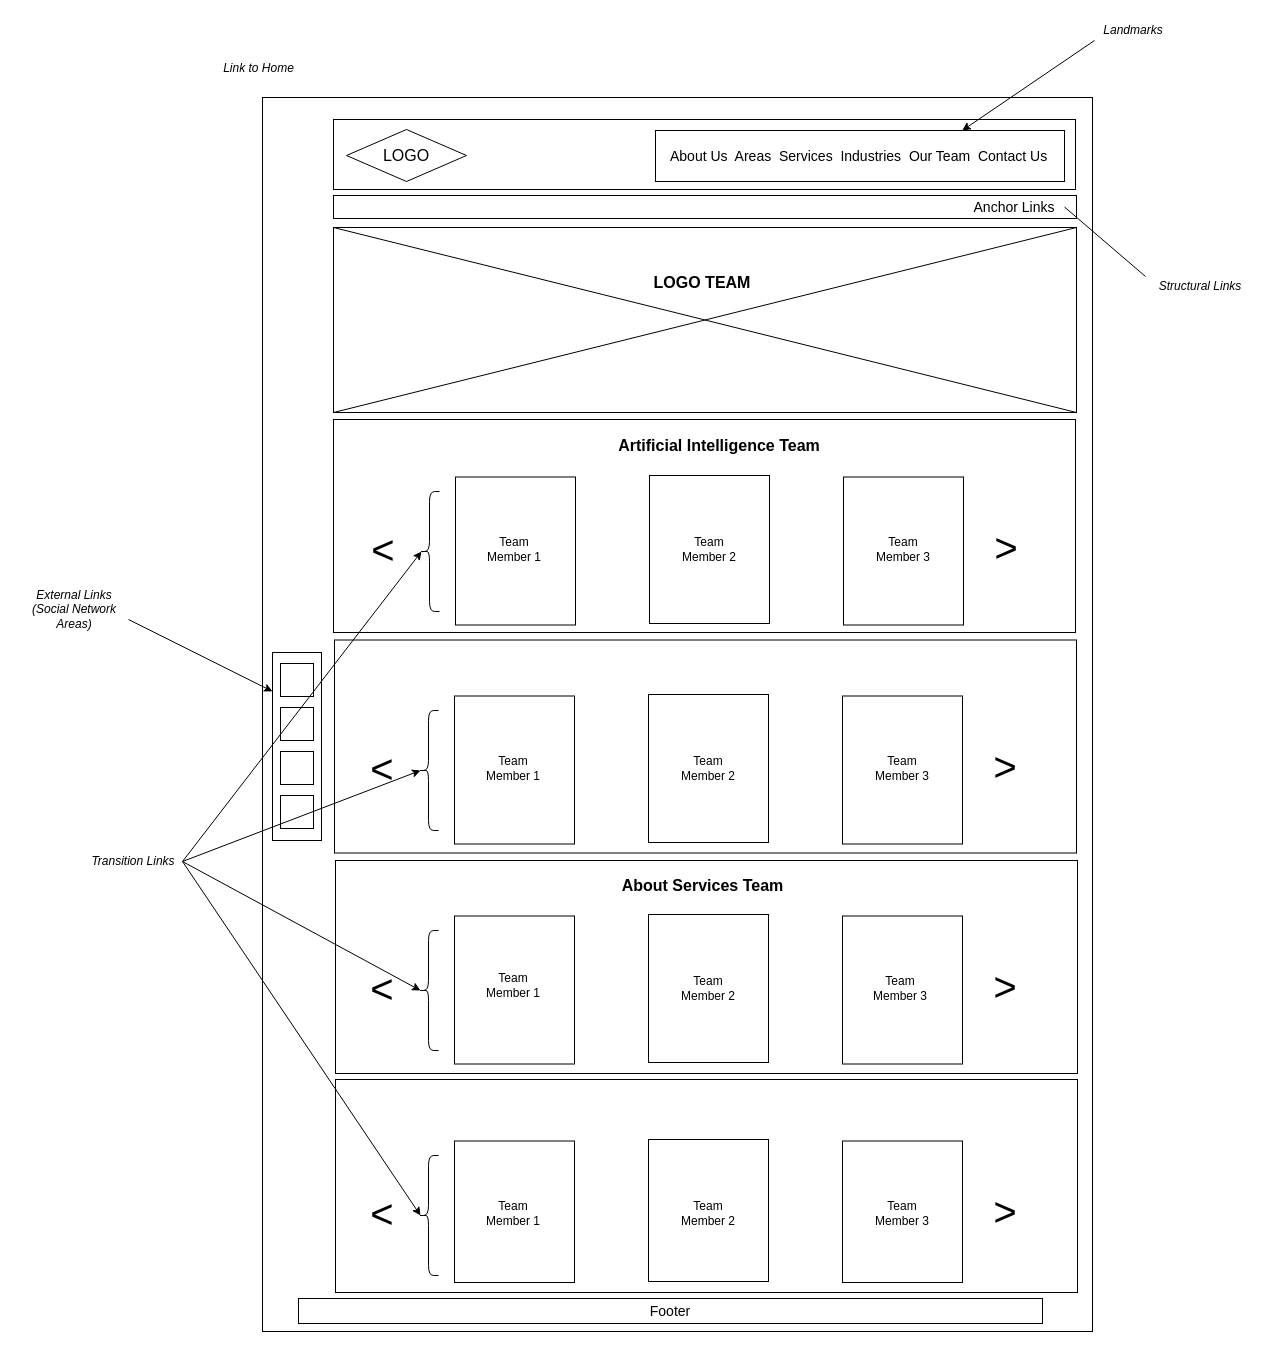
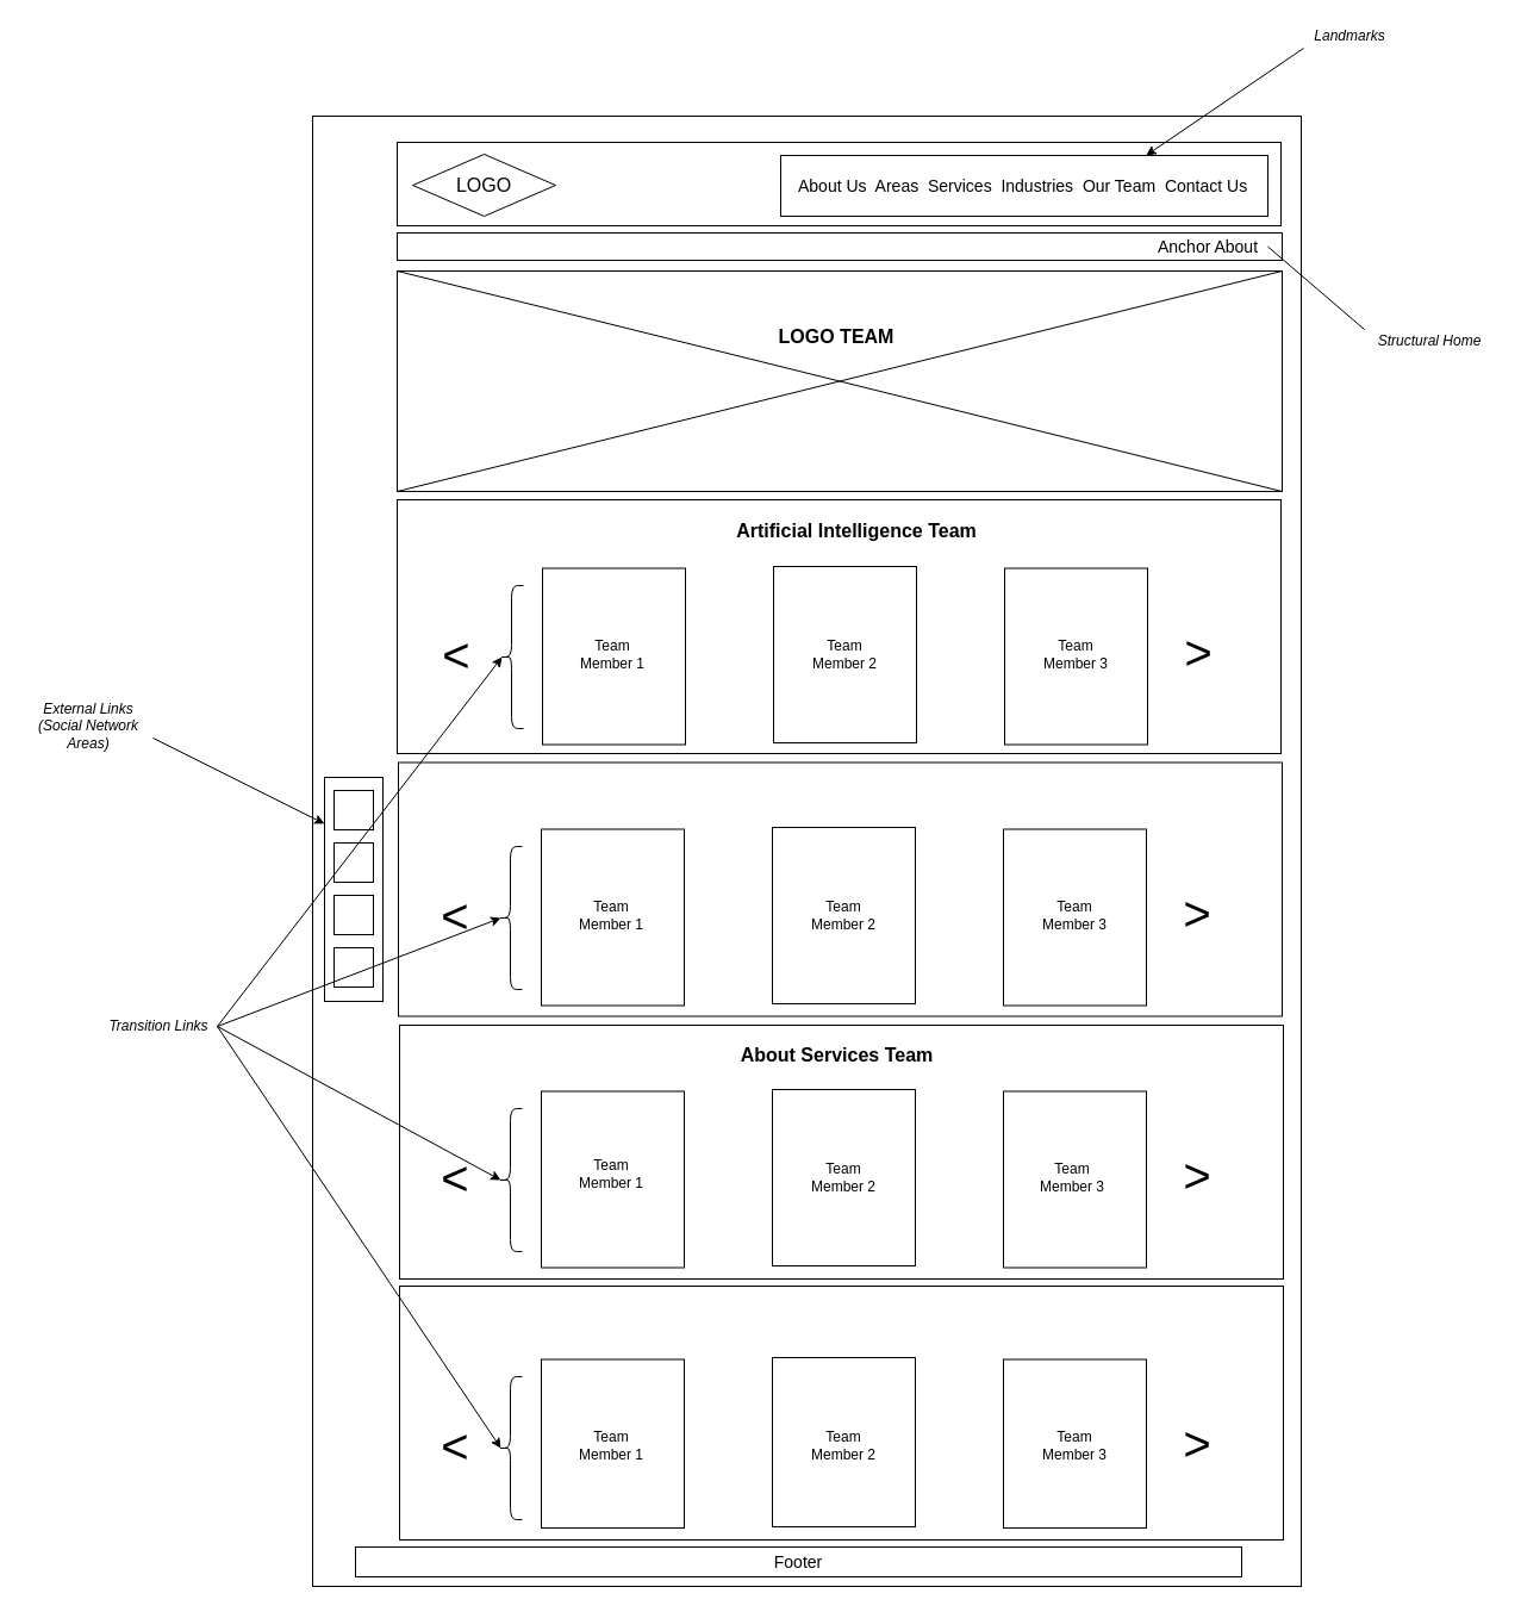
  <mxCell id="0" />
  <mxCell id="1" parent="0" />
  <mxCell id="2" value="" style="rounded=0;whiteSpace=wrap;html=1;fillColor=none;" parent="1" vertex="1"><mxGeometry x="262" y="97" width="830" height="1234" as="geometry" /></mxCell>
  <mxCell id="3" value="" style="rounded=0;whiteSpace=wrap;html=1;fillColor=none;" parent="1" vertex="1"><mxGeometry x="333" y="119" width="742" height="70" as="geometry" /></mxCell>
  <mxCell id="4" value="&lt;font style=&quot;font-size: 16px&quot;&gt;LOGO&lt;/font&gt;" style="rhombus;whiteSpace=wrap;html=1;fillColor=none;" parent="1" vertex="1"><mxGeometry x="346" y="129" width="120" height="52" as="geometry" /></mxCell>
  <mxCell id="5" value="" style="rounded=0;whiteSpace=wrap;html=1;strokeColor=#000000;fillColor=none;" parent="1" vertex="1"><mxGeometry x="655" y="130" width="409" height="51" as="geometry" /></mxCell>
  <mxCell id="6" value="&lt;i&gt;Landmarks&lt;/i&gt;" style="text;html=1;strokeColor=none;fillColor=none;align=center;verticalAlign=middle;whiteSpace=wrap;rounded=0;" parent="1" vertex="1"><mxGeometry x="1094" y="20" width="78" height="20" as="geometry" /></mxCell>
  <mxCell id="7" value="" style="endArrow=classic;html=1;entryX=0.75;entryY=0;entryDx=0;entryDy=0;exitX=0;exitY=1;exitDx=0;exitDy=0;" parent="1" source="6" target="5" edge="1"><mxGeometry width="50" height="50" relative="1" as="geometry"><mxPoint x="1127" y="104" as="sourcePoint" /><mxPoint x="1177" y="54" as="targetPoint" /></mxGeometry></mxCell>
- <mxCell id="8" value="&lt;i&gt;Link to Home&lt;/i&gt;" style="text;html=1;strokeColor=none;fillColor=none;align=center;verticalAlign=middle;whiteSpace=wrap;rounded=0;" parent="1" vertex="1"><mxGeometry x="217" y="58" width="83" height="20" as="geometry" /></mxCell>
  <mxCell id="9" value="" style="rounded=0;whiteSpace=wrap;html=1;fillColor=none;strokeColor=#000000;" parent="1" vertex="1"><mxGeometry x="333" y="195" width="743" height="23" as="geometry" /></mxCell>
  <mxCell id="10" value="" style="rounded=0;whiteSpace=wrap;html=1;fillColor=none;strokeColor=#000000;" parent="1" vertex="1"><mxGeometry x="333" y="227" width="743" height="185" as="geometry" /></mxCell>
  <mxCell id="11" value="" style="endArrow=none;html=1;entryX=0;entryY=0;entryDx=0;entryDy=0;exitX=1;exitY=1;exitDx=0;exitDy=0;" parent="1" source="10" target="10" edge="1"><mxGeometry width="50" height="50" relative="1" as="geometry"><mxPoint x="742" y="278" as="sourcePoint" /><mxPoint x="792" y="228" as="targetPoint" /></mxGeometry></mxCell>
  <mxCell id="12" value="" style="endArrow=none;html=1;entryX=1;entryY=0;entryDx=0;entryDy=0;exitX=0;exitY=1;exitDx=0;exitDy=0;" parent="1" source="10" target="10" edge="1"><mxGeometry width="50" height="50" relative="1" as="geometry"><mxPoint x="742" y="278" as="sourcePoint" /><mxPoint x="792" y="228" as="targetPoint" /></mxGeometry></mxCell>
  <mxCell id="13" value="&lt;b&gt;&lt;font style=&quot;font-size: 16px&quot;&gt;LOGO TEAM&lt;br&gt;&lt;/font&gt;&lt;/b&gt;" style="text;html=1;strokeColor=none;fillColor=none;align=center;verticalAlign=middle;whiteSpace=wrap;rounded=0;" parent="1" vertex="1"><mxGeometry x="640" y="272" width="124" height="20" as="geometry" /></mxCell>
  <mxCell id="14" value="" style="rounded=0;whiteSpace=wrap;html=1;fillColor=none;strokeColor=#000000;" parent="1" vertex="1"><mxGeometry x="333" y="419" width="742" height="213" as="geometry" /></mxCell>
  <mxCell id="15" value="" style="rounded=0;whiteSpace=wrap;html=1;fillColor=none;strokeColor=#000000;" parent="1" vertex="1"><mxGeometry x="455" y="476.5" width="120" height="148" as="geometry" /></mxCell>
  <mxCell id="16" value="" style="rounded=0;whiteSpace=wrap;html=1;fillColor=none;strokeColor=#000000;" parent="1" vertex="1"><mxGeometry x="649" y="475" width="120" height="148" as="geometry" /></mxCell>
  <mxCell id="17" value="" style="rounded=0;whiteSpace=wrap;html=1;fillColor=none;strokeColor=#000000;" parent="1" vertex="1"><mxGeometry x="843" y="476.5" width="120" height="148" as="geometry" /></mxCell>
  <mxCell id="18" value="&lt;font style=&quot;font-size: 40px&quot;&gt;&amp;lt;&lt;/font&gt;" style="text;html=1;strokeColor=none;fillColor=none;align=center;verticalAlign=middle;whiteSpace=wrap;rounded=0;" parent="1" vertex="1"><mxGeometry x="363" y="526.5" width="40" height="45" as="geometry" /></mxCell>
  <mxCell id="19" value="&lt;font style=&quot;font-size: 40px&quot;&gt;&amp;lt;&lt;/font&gt;" style="text;html=1;strokeColor=none;fillColor=none;align=center;verticalAlign=middle;whiteSpace=wrap;rounded=0;rotation=-180;" parent="1" vertex="1"><mxGeometry x="986" y="528" width="40" height="45" as="geometry" /></mxCell>
  <mxCell id="20" value="Team Member 1" style="text;html=1;strokeColor=none;fillColor=none;align=center;verticalAlign=middle;whiteSpace=wrap;rounded=0;" parent="1" vertex="1"><mxGeometry x="481" y="539" width="66" height="20" as="geometry" /></mxCell>
  <mxCell id="21" value="Team Member 2" style="text;html=1;strokeColor=none;fillColor=none;align=center;verticalAlign=middle;whiteSpace=wrap;rounded=0;" parent="1" vertex="1"><mxGeometry x="676" y="539" width="66" height="20" as="geometry" /></mxCell>
  <mxCell id="22" value="Team Member 3" style="text;html=1;strokeColor=none;fillColor=none;align=center;verticalAlign=middle;whiteSpace=wrap;rounded=0;" parent="1" vertex="1"><mxGeometry x="870" y="539" width="66" height="20" as="geometry" /></mxCell>
  <mxCell id="23" value="&lt;font style=&quot;font-size: 14px&quot;&gt;Footer&lt;/font&gt;" style="rounded=0;whiteSpace=wrap;html=1;strokeColor=#000000;fillColor=none;" parent="1" vertex="1"><mxGeometry x="298" y="1298" width="744" height="25" as="geometry" /></mxCell>
  <mxCell id="24" value="" style="rounded=0;whiteSpace=wrap;html=1;strokeColor=#000000;fillColor=none;" parent="1" vertex="1"><mxGeometry x="272" y="652" width="49" height="188" as="geometry" /></mxCell>
  <mxCell id="25" value="" style="whiteSpace=wrap;html=1;aspect=fixed;strokeColor=#000000;fillColor=none;" parent="1" vertex="1"><mxGeometry x="280" y="663" width="33" height="33" as="geometry" /></mxCell>
  <mxCell id="26" value="" style="whiteSpace=wrap;html=1;aspect=fixed;strokeColor=#000000;fillColor=none;" parent="1" vertex="1"><mxGeometry x="280" y="707" width="33" height="33" as="geometry" /></mxCell>
  <mxCell id="27" value="" style="whiteSpace=wrap;html=1;aspect=fixed;strokeColor=#000000;fillColor=none;" parent="1" vertex="1"><mxGeometry x="280" y="751" width="33" height="33" as="geometry" /></mxCell>
  <mxCell id="28" value="" style="whiteSpace=wrap;html=1;aspect=fixed;strokeColor=#000000;fillColor=none;" parent="1" vertex="1"><mxGeometry x="280" y="795" width="33" height="33" as="geometry" /></mxCell>
  <mxCell id="29" value="&lt;i&gt;External Links (Social Network Areas)&lt;/i&gt;" style="text;html=1;strokeColor=none;fillColor=none;align=center;verticalAlign=middle;whiteSpace=wrap;rounded=0;" parent="1" vertex="1"><mxGeometry x="20" y="599" width="108" height="20" as="geometry" /></mxCell>
  <mxCell id="30" value="" style="endArrow=classic;html=1;entryX=0;entryY=0.207;entryDx=0;entryDy=0;entryPerimeter=0;exitX=1;exitY=1;exitDx=0;exitDy=0;" parent="1" source="29" target="24" edge="1"><mxGeometry width="50" height="50" relative="1" as="geometry"><mxPoint x="137" y="774" as="sourcePoint" /><mxPoint x="187" y="724" as="targetPoint" /></mxGeometry></mxCell>
  <mxCell id="31" value="" style="shape=curlyBracket;whiteSpace=wrap;html=1;rounded=1;strokeColor=#000000;fillColor=none;" parent="1" vertex="1"><mxGeometry x="419" y="491" width="20" height="120" as="geometry" /></mxCell>
  <mxCell id="32" value="&lt;i&gt;Transition Links&lt;/i&gt;" style="text;html=1;strokeColor=none;fillColor=none;align=center;verticalAlign=middle;whiteSpace=wrap;rounded=0;" parent="1" vertex="1"><mxGeometry x="84" y="851" width="98" height="20" as="geometry" /></mxCell>
  <mxCell id="33" value="&lt;b&gt;&lt;font style=&quot;font-size: 16px&quot;&gt;Artificial Intelligence Team&lt;/font&gt;&lt;/b&gt;" style="text;html=1;strokeColor=none;fillColor=none;align=center;verticalAlign=middle;whiteSpace=wrap;rounded=0;" parent="1" vertex="1"><mxGeometry x="608" y="435" width="222" height="20" as="geometry" /></mxCell>
  <mxCell id="34" value="" style="rounded=0;whiteSpace=wrap;html=1;fillColor=none;strokeColor=#000000;" parent="1" vertex="1"><mxGeometry x="334" y="639.5" width="742" height="213" as="geometry" /></mxCell>
  <mxCell id="35" value="" style="rounded=0;whiteSpace=wrap;html=1;fillColor=none;strokeColor=#000000;" parent="1" vertex="1"><mxGeometry x="454" y="695.5" width="120" height="148" as="geometry" /></mxCell>
  <mxCell id="36" value="" style="rounded=0;whiteSpace=wrap;html=1;fillColor=none;strokeColor=#000000;" parent="1" vertex="1"><mxGeometry x="648" y="694" width="120" height="148" as="geometry" /></mxCell>
  <mxCell id="37" value="" style="rounded=0;whiteSpace=wrap;html=1;fillColor=none;strokeColor=#000000;" parent="1" vertex="1"><mxGeometry x="842" y="695.5" width="120" height="148" as="geometry" /></mxCell>
  <mxCell id="38" value="&lt;font style=&quot;font-size: 40px&quot;&gt;&amp;lt;&lt;/font&gt;" style="text;html=1;strokeColor=none;fillColor=none;align=center;verticalAlign=middle;whiteSpace=wrap;rounded=0;" parent="1" vertex="1"><mxGeometry x="362" y="745.5" width="40" height="45" as="geometry" /></mxCell>
  <mxCell id="39" value="&lt;font style=&quot;font-size: 40px&quot;&gt;&amp;lt;&lt;/font&gt;" style="text;html=1;strokeColor=none;fillColor=none;align=center;verticalAlign=middle;whiteSpace=wrap;rounded=0;rotation=-180;" parent="1" vertex="1"><mxGeometry x="985" y="747" width="40" height="45" as="geometry" /></mxCell>
  <mxCell id="40" value="Team Member 1" style="text;html=1;strokeColor=none;fillColor=none;align=center;verticalAlign=middle;whiteSpace=wrap;rounded=0;" parent="1" vertex="1"><mxGeometry x="480" y="758" width="66" height="20" as="geometry" /></mxCell>
  <mxCell id="41" value="Team Member 2" style="text;html=1;strokeColor=none;fillColor=none;align=center;verticalAlign=middle;whiteSpace=wrap;rounded=0;" parent="1" vertex="1"><mxGeometry x="675" y="758" width="66" height="20" as="geometry" /></mxCell>
  <mxCell id="42" value="Team Member 3" style="text;html=1;strokeColor=none;fillColor=none;align=center;verticalAlign=middle;whiteSpace=wrap;rounded=0;" parent="1" vertex="1"><mxGeometry x="869" y="758" width="66" height="20" as="geometry" /></mxCell>
  <mxCell id="43" value="" style="shape=curlyBracket;whiteSpace=wrap;html=1;rounded=1;strokeColor=#000000;fillColor=none;" parent="1" vertex="1"><mxGeometry x="418" y="710" width="20" height="120" as="geometry" /></mxCell>
  <mxCell id="44" value="" style="rounded=0;whiteSpace=wrap;html=1;fillColor=none;strokeColor=#000000;" parent="1" vertex="1"><mxGeometry x="335" y="860" width="742" height="213" as="geometry" /></mxCell>
  <mxCell id="45" value="" style="rounded=0;whiteSpace=wrap;html=1;fillColor=none;strokeColor=#000000;" parent="1" vertex="1"><mxGeometry x="454" y="915.5" width="120" height="148" as="geometry" /></mxCell>
  <mxCell id="46" value="" style="rounded=0;whiteSpace=wrap;html=1;fillColor=none;strokeColor=#000000;" parent="1" vertex="1"><mxGeometry x="648" y="914" width="120" height="148" as="geometry" /></mxCell>
  <mxCell id="47" value="" style="rounded=0;whiteSpace=wrap;html=1;fillColor=none;strokeColor=#000000;" parent="1" vertex="1"><mxGeometry x="842" y="915.5" width="120" height="148" as="geometry" /></mxCell>
  <mxCell id="48" value="&lt;font style=&quot;font-size: 40px&quot;&gt;&amp;lt;&lt;/font&gt;" style="text;html=1;strokeColor=none;fillColor=none;align=center;verticalAlign=middle;whiteSpace=wrap;rounded=0;" parent="1" vertex="1"><mxGeometry x="362" y="965.5" width="40" height="45" as="geometry" /></mxCell>
  <mxCell id="49" value="&lt;font style=&quot;font-size: 40px&quot;&gt;&amp;lt;&lt;/font&gt;" style="text;html=1;strokeColor=none;fillColor=none;align=center;verticalAlign=middle;whiteSpace=wrap;rounded=0;rotation=-180;" parent="1" vertex="1"><mxGeometry x="985" y="967" width="40" height="45" as="geometry" /></mxCell>
  <mxCell id="50" value="Team Member 1" style="text;html=1;strokeColor=none;fillColor=none;align=center;verticalAlign=middle;whiteSpace=wrap;rounded=0;" parent="1" vertex="1"><mxGeometry x="475" y="975" width="76" height="20" as="geometry" /></mxCell>
  <mxCell id="51" value="Team Member 2" style="text;html=1;strokeColor=none;fillColor=none;align=center;verticalAlign=middle;whiteSpace=wrap;rounded=0;" parent="1" vertex="1"><mxGeometry x="670" y="978" width="76" height="20" as="geometry" /></mxCell>
  <mxCell id="52" value="Team Member 3" style="text;html=1;strokeColor=none;fillColor=none;align=center;verticalAlign=middle;whiteSpace=wrap;rounded=0;" parent="1" vertex="1"><mxGeometry x="862" y="978" width="76" height="20" as="geometry" /></mxCell>
  <mxCell id="53" value="" style="shape=curlyBracket;whiteSpace=wrap;html=1;rounded=1;strokeColor=#000000;fillColor=none;" parent="1" vertex="1"><mxGeometry x="418" y="930" width="20" height="120" as="geometry" /></mxCell>
  <mxCell id="54" value="" style="rounded=0;whiteSpace=wrap;html=1;fillColor=none;strokeColor=#000000;" parent="1" vertex="1"><mxGeometry x="335" y="1079" width="742" height="213" as="geometry" /></mxCell>
  <mxCell id="55" value="" style="rounded=0;whiteSpace=wrap;html=1;fillColor=none;strokeColor=#000000;" parent="1" vertex="1"><mxGeometry x="454" y="1140.5" width="120" height="141.5" as="geometry" /></mxCell>
  <mxCell id="56" value="" style="rounded=0;whiteSpace=wrap;html=1;fillColor=none;strokeColor=#000000;" parent="1" vertex="1"><mxGeometry x="648" y="1139" width="120" height="142" as="geometry" /></mxCell>
  <mxCell id="57" value="" style="rounded=0;whiteSpace=wrap;html=1;fillColor=none;strokeColor=#000000;" parent="1" vertex="1"><mxGeometry x="842" y="1140.5" width="120" height="141.5" as="geometry" /></mxCell>
  <mxCell id="58" value="&lt;font style=&quot;font-size: 40px&quot;&gt;&amp;lt;&lt;/font&gt;" style="text;html=1;strokeColor=none;fillColor=none;align=center;verticalAlign=middle;whiteSpace=wrap;rounded=0;" parent="1" vertex="1"><mxGeometry x="362" y="1190.5" width="40" height="45" as="geometry" /></mxCell>
  <mxCell id="59" value="&lt;font style=&quot;font-size: 40px&quot;&gt;&amp;lt;&lt;/font&gt;" style="text;html=1;strokeColor=none;fillColor=none;align=center;verticalAlign=middle;whiteSpace=wrap;rounded=0;rotation=-180;" parent="1" vertex="1"><mxGeometry x="985" y="1192" width="40" height="45" as="geometry" /></mxCell>
  <mxCell id="60" value="Team Member 1" style="text;html=1;strokeColor=none;fillColor=none;align=center;verticalAlign=middle;whiteSpace=wrap;rounded=0;" parent="1" vertex="1"><mxGeometry x="480" y="1203" width="66" height="20" as="geometry" /></mxCell>
  <mxCell id="61" value="Team Member 2" style="text;html=1;strokeColor=none;fillColor=none;align=center;verticalAlign=middle;whiteSpace=wrap;rounded=0;" parent="1" vertex="1"><mxGeometry x="675" y="1203" width="66" height="20" as="geometry" /></mxCell>
  <mxCell id="62" value="Team Member 3" style="text;html=1;strokeColor=none;fillColor=none;align=center;verticalAlign=middle;whiteSpace=wrap;rounded=0;" parent="1" vertex="1"><mxGeometry x="869" y="1203" width="66" height="20" as="geometry" /></mxCell>
  <mxCell id="63" value="" style="shape=curlyBracket;whiteSpace=wrap;html=1;rounded=1;strokeColor=#000000;fillColor=none;" parent="1" vertex="1"><mxGeometry x="418" y="1155" width="20" height="120" as="geometry" /></mxCell>
  <mxCell id="64" value="&lt;font size=&quot;1&quot;&gt;&lt;b style=&quot;font-size: 16px&quot;&gt;About Services Team&lt;/b&gt;&lt;/font&gt;" style="text;html=1;strokeColor=none;fillColor=none;align=center;verticalAlign=middle;whiteSpace=wrap;rounded=0;" parent="1" vertex="1"><mxGeometry x="616.5" y="875" width="171" height="20" as="geometry" /></mxCell>
  <mxCell id="65" value="" style="endArrow=classic;html=1;exitX=1;exitY=0.5;exitDx=0;exitDy=0;entryX=0.1;entryY=0.5;entryDx=0;entryDy=0;entryPerimeter=0;" parent="1" source="32" target="31" edge="1"><mxGeometry width="50" height="50" relative="1" as="geometry"><mxPoint x="136" y="1024" as="sourcePoint" /><mxPoint x="60" y="857" as="targetPoint" /></mxGeometry></mxCell>
  <mxCell id="66" value="" style="endArrow=classic;html=1;exitX=1;exitY=0.5;exitDx=0;exitDy=0;entryX=0.1;entryY=0.5;entryDx=0;entryDy=0;entryPerimeter=0;" parent="1" source="32" target="43" edge="1"><mxGeometry width="50" height="50" relative="1" as="geometry"><mxPoint x="173" y="1101" as="sourcePoint" /><mxPoint x="223" y="1051" as="targetPoint" /></mxGeometry></mxCell>
  <mxCell id="67" value="" style="endArrow=classic;html=1;exitX=1;exitY=0.5;exitDx=0;exitDy=0;entryX=0.1;entryY=0.5;entryDx=0;entryDy=0;entryPerimeter=0;" parent="1" source="32" target="53" edge="1"><mxGeometry width="50" height="50" relative="1" as="geometry"><mxPoint x="168" y="965" as="sourcePoint" /><mxPoint x="218" y="915" as="targetPoint" /></mxGeometry></mxCell>
  <mxCell id="68" value="" style="endArrow=classic;html=1;exitX=1;exitY=0.5;exitDx=0;exitDy=0;entryX=0.1;entryY=0.5;entryDx=0;entryDy=0;entryPerimeter=0;" parent="1" source="32" target="63" edge="1"><mxGeometry width="50" height="50" relative="1" as="geometry"><mxPoint x="155" y="880" as="sourcePoint" /><mxPoint x="195" y="958" as="targetPoint" /></mxGeometry></mxCell>
  <mxCell id="69" value="&lt;font style=&quot;font-size: 14px&quot;&gt;About Us&amp;nbsp; Areas&amp;nbsp; Services&amp;nbsp; Industries&amp;nbsp; &lt;/font&gt;&lt;font style=&quot;font-size: 14px&quot;&gt;Our Team&amp;nbsp; Contact Us&lt;/font&gt;" style="text;html=1;strokeColor=none;fillColor=none;align=left;verticalAlign=middle;whiteSpace=wrap;rounded=0;" vertex="1" parent="1"><mxGeometry x="668" y="145.5" width="382" height="20" as="geometry" /></mxCell>
- <mxCell id="70" value="&lt;font style=&quot;font-size: 14px&quot;&gt;Anchor Links&lt;/font&gt;" style="text;html=1;strokeColor=none;fillColor=none;align=center;verticalAlign=middle;whiteSpace=wrap;rounded=0;" vertex="1" parent="1"><mxGeometry x="964" y="198.5" width="100" height="16" as="geometry" /></mxCell>
- <mxCell id="71" value="&lt;i&gt;Structural Links&lt;/i&gt;" style="text;html=1;strokeColor=none;fillColor=none;align=center;verticalAlign=middle;whiteSpace=wrap;rounded=0;" vertex="1" parent="1"><mxGeometry x="1145" y="276" width="110" height="20" as="geometry" /></mxCell>
+ <mxCell id="70" value="&lt;font style=&quot;font-size: 14px&quot;&gt;Anchor About&lt;/font&gt;" style="text;html=1;strokeColor=none;fillColor=none;align=center;verticalAlign=middle;whiteSpace=wrap;rounded=0;" vertex="1" parent="1"><mxGeometry x="964" y="198.5" width="100" height="16" as="geometry" /></mxCell>
+ <mxCell id="71" value="&lt;i&gt;Structural Home&lt;/i&gt;" style="text;html=1;strokeColor=none;fillColor=none;align=center;verticalAlign=middle;whiteSpace=wrap;rounded=0;" vertex="1" parent="1"><mxGeometry x="1145" y="276" width="110" height="20" as="geometry" /></mxCell>
  <mxCell id="72" value="" style="endArrow=none;html=1;entryX=1;entryY=0.5;entryDx=0;entryDy=0;exitX=0;exitY=0;exitDx=0;exitDy=0;" edge="1" parent="1" source="71" target="70"><mxGeometry width="50" height="50" relative="1" as="geometry"><mxPoint x="226" y="204" as="sourcePoint" /><mxPoint x="276" y="154" as="targetPoint" /></mxGeometry></mxCell>
